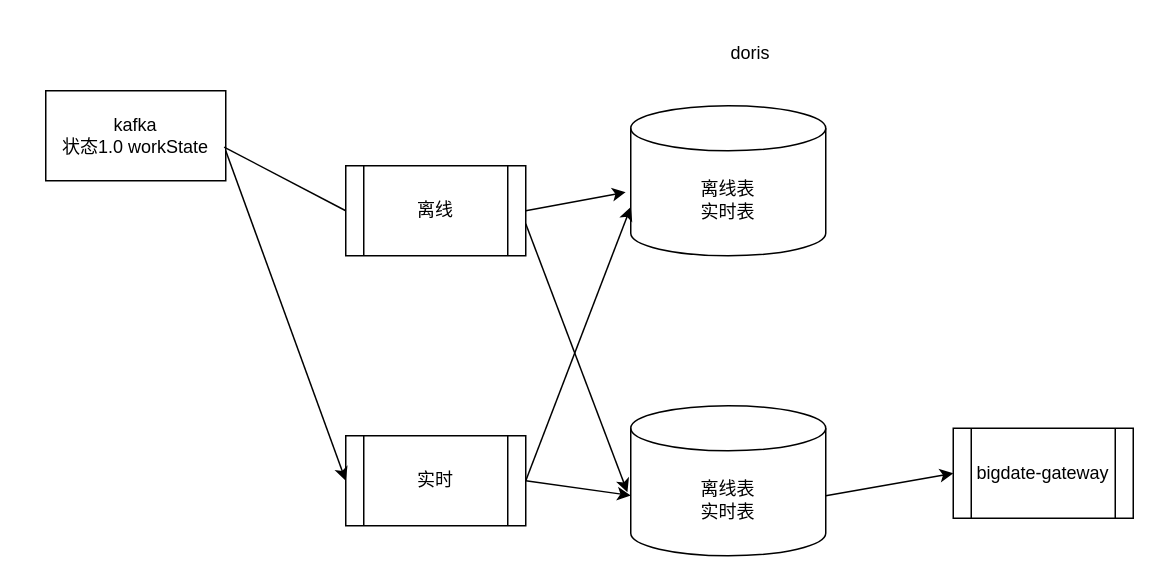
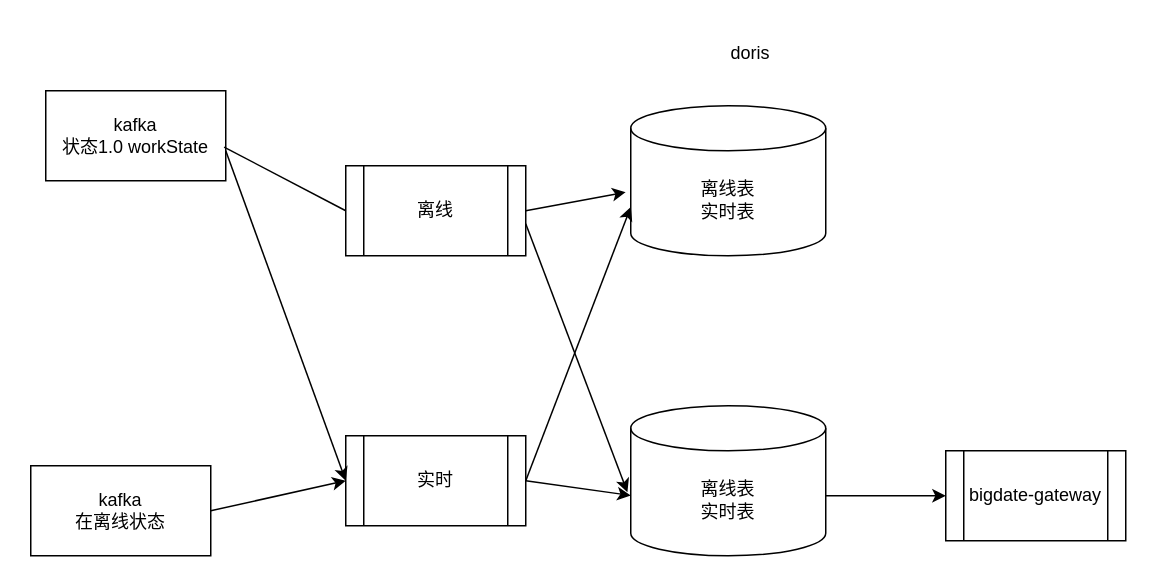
  <mxCell id="0" />
  <mxCell id="1" parent="0" />
  <mxCell id="2" value="kafka&lt;br&gt;状态1.0 workState" style="rounded=0;whiteSpace=wrap;html=1;" vertex="1" parent="1"><mxGeometry x="30" y="60" width="120" height="60" as="geometry" /></mxCell>
+ <mxCell id="3" value="kafka&lt;br&gt;在离线状态" style="rounded=0;whiteSpace=wrap;html=1;" vertex="1" parent="1"><mxGeometry x="20" y="310" width="120" height="60" as="geometry" /></mxCell>
  <mxCell id="4" value="离线" style="shape=process;whiteSpace=wrap;html=1;backgroundOutline=1;" vertex="1" parent="1"><mxGeometry x="230" y="110" width="120" height="60" as="geometry" /></mxCell>
  <mxCell id="5" value="实时" style="shape=process;whiteSpace=wrap;html=1;backgroundOutline=1;" vertex="1" parent="1"><mxGeometry x="230" y="290" width="120" height="60" as="geometry" /></mxCell>
  <mxCell id="6" value="离线表&lt;br&gt;实时表" style="shape=cylinder3;whiteSpace=wrap;html=1;boundedLbl=1;backgroundOutline=1;size=15;" vertex="1" parent="1"><mxGeometry x="420" y="70" width="130" height="100" as="geometry" /></mxCell>
  <mxCell id="7" value="doris" style="text;html=1;strokeColor=none;fillColor=none;align=center;verticalAlign=middle;whiteSpace=wrap;rounded=0;" vertex="1" parent="1"><mxGeometry x="470" y="20" width="60" height="30" as="geometry" /></mxCell>
  <mxCell id="8" value="离线表&lt;br&gt;实时表" style="shape=cylinder3;whiteSpace=wrap;html=1;boundedLbl=1;backgroundOutline=1;size=15;" vertex="1" parent="1"><mxGeometry x="420" y="270" width="130" height="100" as="geometry" /></mxCell>
  <mxCell id="9" value="" style="endArrow=none;html=1;rounded=0;exitX=0.991;exitY=0.626;exitDx=0;exitDy=0;exitPerimeter=0;entryX=0;entryY=0.5;entryDx=0;entryDy=0;" edge="1" parent="1" source="2" target="4"><mxGeometry width="50" height="50" relative="1" as="geometry"><mxPoint x="400" y="290" as="sourcePoint" /><mxPoint x="450" y="240" as="targetPoint" /></mxGeometry></mxCell>
  <mxCell id="10" value="" style="endArrow=classic;html=1;rounded=0;exitX=1;exitY=0.5;exitDx=0;exitDy=0;entryX=0;entryY=0.5;entryDx=0;entryDy=0;" edge="1" parent="1" target="5"><mxGeometry width="50" height="50" relative="1" as="geometry"><mxPoint x="150" y="100" as="sourcePoint" /><mxPoint x="210" y="270" as="targetPoint" /></mxGeometry></mxCell>
+ <mxCell id="11" value="" style="endArrow=classic;html=1;rounded=0;exitX=1;exitY=0.5;exitDx=0;exitDy=0;entryX=0;entryY=0.5;entryDx=0;entryDy=0;" edge="1" parent="1" source="3" target="5"><mxGeometry width="50" height="50" relative="1" as="geometry"><mxPoint x="150" y="350" as="sourcePoint" /><mxPoint x="236" y="158" as="targetPoint" /></mxGeometry></mxCell>
  <mxCell id="12" value="" style="endArrow=classic;html=1;rounded=0;exitX=1;exitY=0.5;exitDx=0;exitDy=0;entryX=-0.026;entryY=0.576;entryDx=0;entryDy=0;entryPerimeter=0;" edge="1" parent="1" source="4" target="6"><mxGeometry width="50" height="50" relative="1" as="geometry"><mxPoint x="640" y="210" as="sourcePoint" /><mxPoint x="690" y="160" as="targetPoint" /></mxGeometry></mxCell>
  <mxCell id="13" value="" style="endArrow=classic;html=1;rounded=0;exitX=1;exitY=0.5;exitDx=0;exitDy=0;entryX=0;entryY=0;entryDx=0;entryDy=67.5;entryPerimeter=0;" edge="1" parent="1" source="5" target="6"><mxGeometry width="50" height="50" relative="1" as="geometry"><mxPoint x="400" y="290" as="sourcePoint" /><mxPoint x="450" y="240" as="targetPoint" /></mxGeometry></mxCell>
  <mxCell id="14" value="" style="endArrow=classic;html=1;rounded=0;exitX=1;exitY=0.644;exitDx=0;exitDy=0;exitPerimeter=0;entryX=-0.017;entryY=0.576;entryDx=0;entryDy=0;entryPerimeter=0;" edge="1" parent="1" source="4" target="8"><mxGeometry width="50" height="50" relative="1" as="geometry"><mxPoint x="400" y="290" as="sourcePoint" /><mxPoint x="450" y="240" as="targetPoint" /></mxGeometry></mxCell>
  <mxCell id="15" value="" style="endArrow=classic;html=1;rounded=0;entryX=0;entryY=0.598;entryDx=0;entryDy=0;entryPerimeter=0;" edge="1" parent="1" target="8"><mxGeometry width="50" height="50" relative="1" as="geometry"><mxPoint x="350" y="320" as="sourcePoint" /><mxPoint x="450" y="240" as="targetPoint" /></mxGeometry></mxCell>
- <mxCell id="16" value="bigdate-gateway" style="shape=process;whiteSpace=wrap;html=1;backgroundOutline=1;" vertex="1" parent="1"><mxGeometry x="635" y="285" width="120" height="60" as="geometry" /></mxCell>
+ <mxCell id="16" value="bigdate-gateway" style="shape=process;whiteSpace=wrap;html=1;backgroundOutline=1;" vertex="1" parent="1"><mxGeometry x="630" y="300" width="120" height="60" as="geometry" /></mxCell>
  <mxCell id="17" value="" style="endArrow=classic;html=1;rounded=0;entryX=0;entryY=0.5;entryDx=0;entryDy=0;" edge="1" parent="1" target="16"><mxGeometry width="50" height="50" relative="1" as="geometry"><mxPoint x="550" y="330" as="sourcePoint" /><mxPoint x="600" y="280" as="targetPoint" /></mxGeometry></mxCell>
